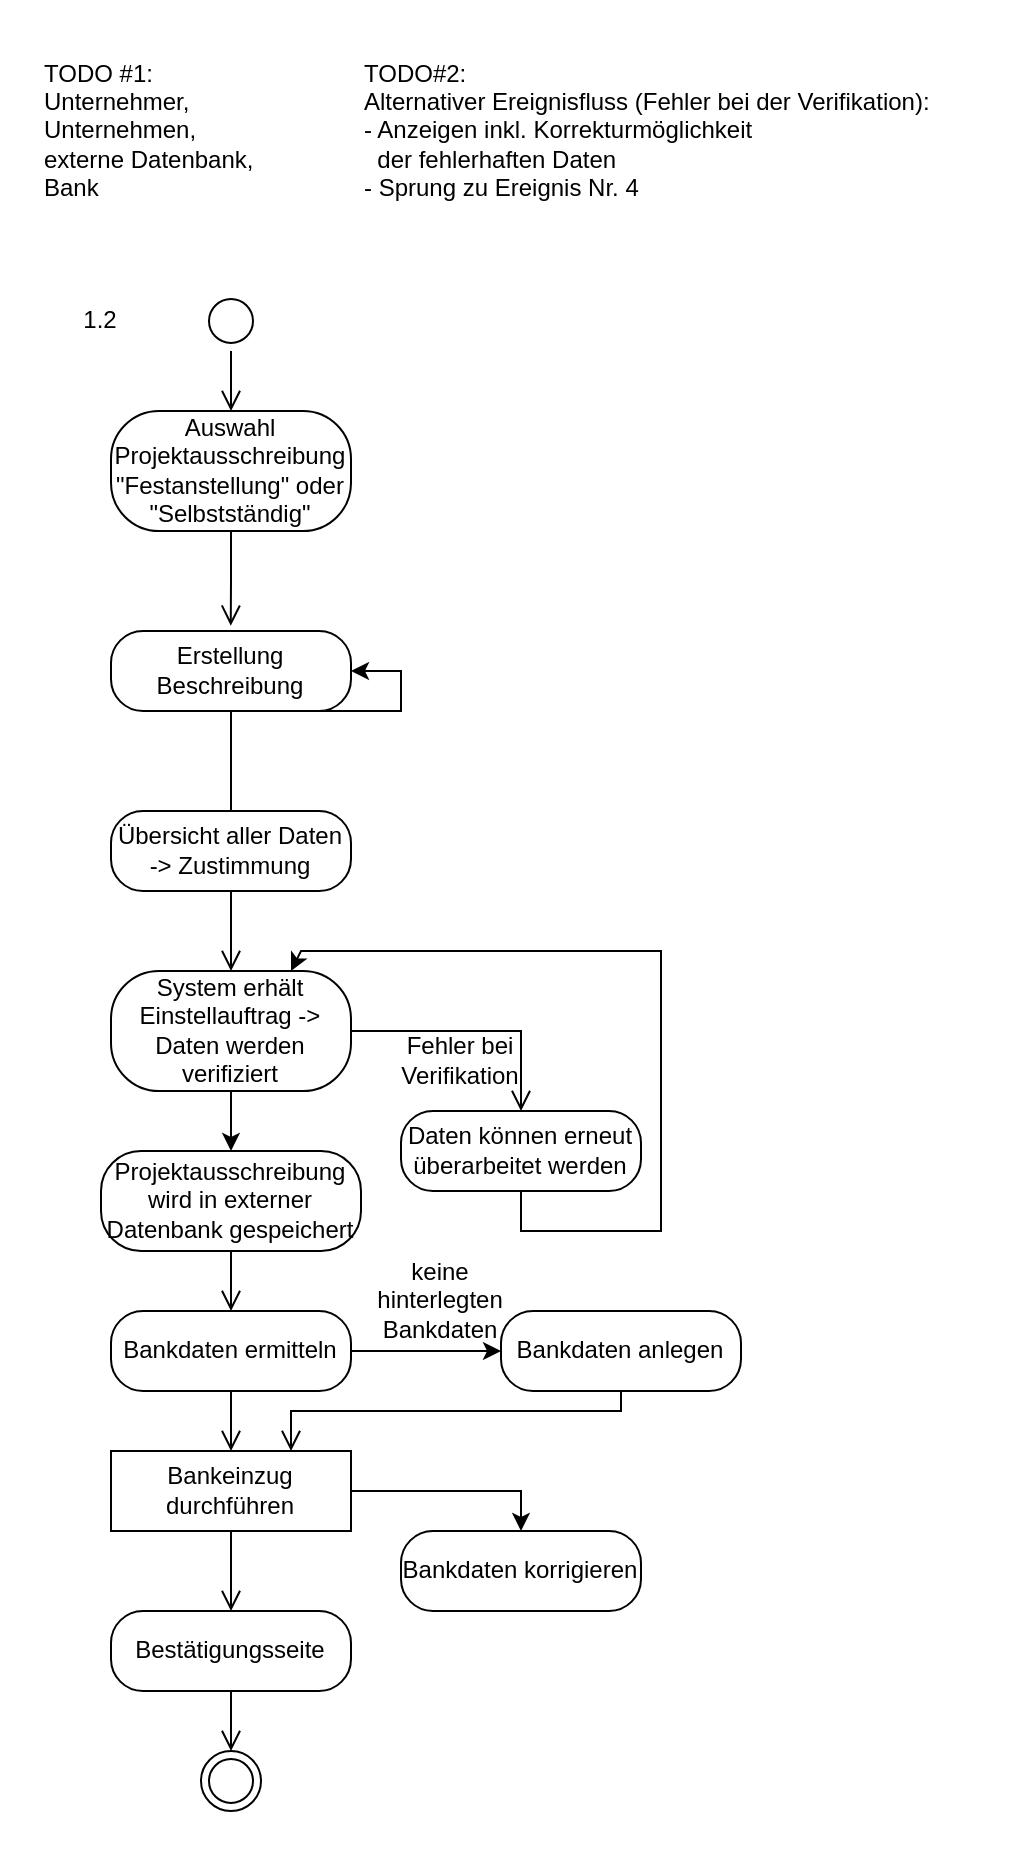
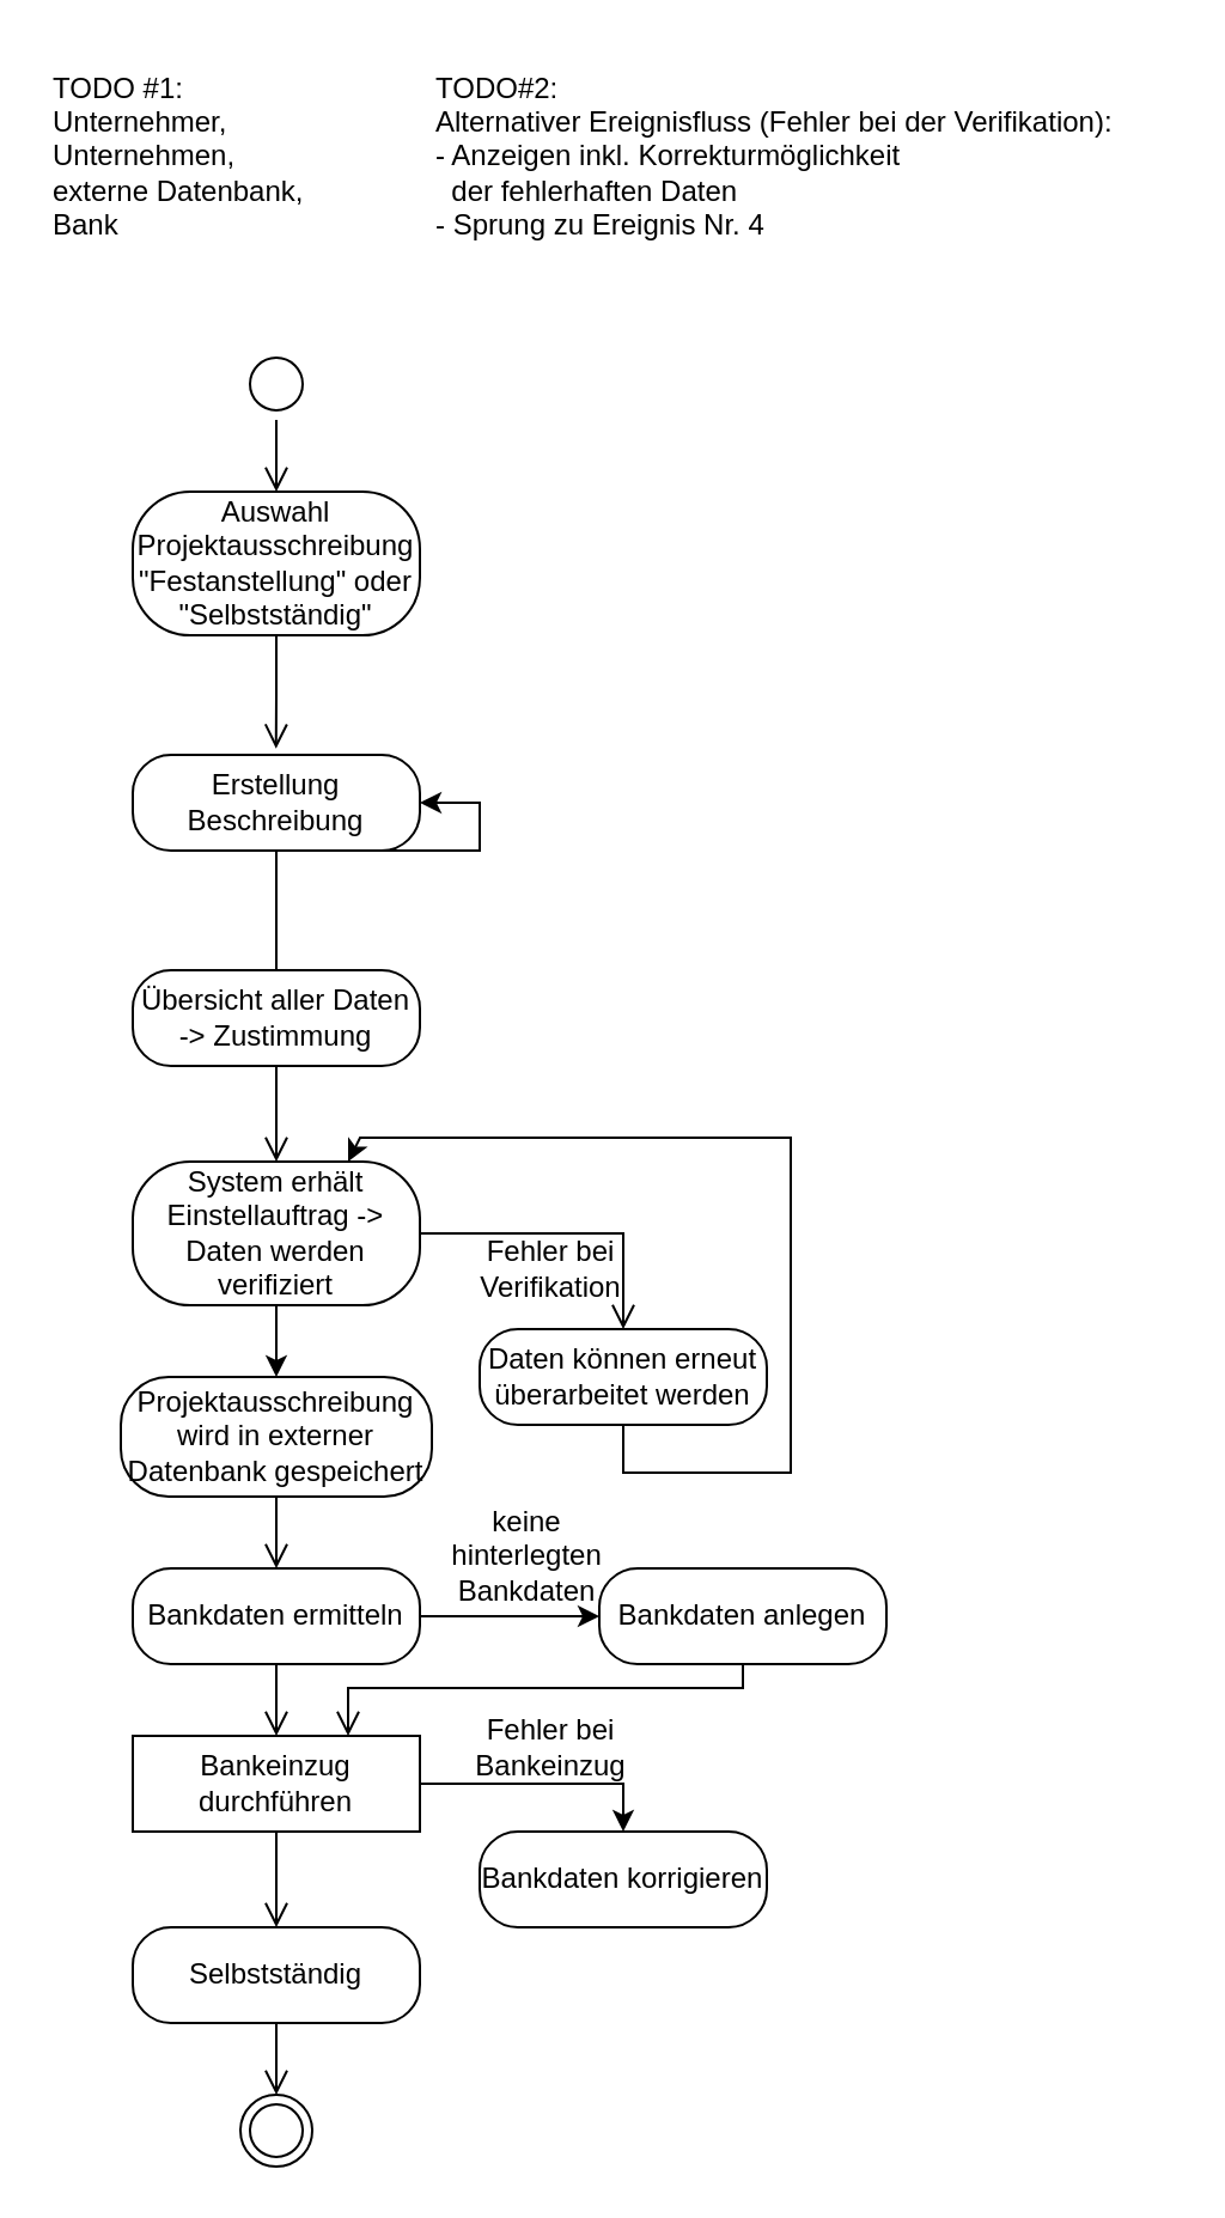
  <mxCell id="0" />
  <mxCell id="1" parent="0" />
  <mxCell id="2" value="TODO #1:&lt;div&gt;Unternehmer,&lt;/div&gt;&lt;div&gt;Unternehmen,&lt;/div&gt;&lt;div&gt;externe Datenbank,&lt;/div&gt;&lt;div&gt;Bank&lt;/div&gt;" style="text;html=1;align=left;verticalAlign=middle;whiteSpace=wrap;rounded=0;" vertex="1" parent="1"><mxGeometry x="20" y="25" width="120" height="80" as="geometry" /></mxCell>
- <mxCell id="3" value="1.2" style="text;html=1;align=center;verticalAlign=middle;whiteSpace=wrap;rounded=0;" vertex="1" parent="1"><mxGeometry x="20" y="145" width="60" height="30" as="geometry" /></mxCell>
  <mxCell id="4" value="TODO#2:&lt;div&gt;Alternativer Ereignisfluss (Fehler bei der Verifikation):&lt;/div&gt;&lt;div&gt;- Anzeigen inkl. Korrekturmöglichkeit&amp;nbsp;&lt;/div&gt;&lt;div&gt;&amp;nbsp; der fehlerhaften Daten&lt;/div&gt;&lt;div&gt;- Sprung zu Ereignis Nr. 4&lt;/div&gt;" style="text;html=1;align=left;verticalAlign=middle;resizable=0;points=[];autosize=1;strokeColor=none;fillColor=none;" vertex="1" parent="1"><mxGeometry x="180" y="20" width="310" height="90" as="geometry" /></mxCell>
  <mxCell id="5" value="" style="ellipse;html=1;shape=startState;" vertex="1" parent="1"><mxGeometry x="100" y="145" width="30" height="30" as="geometry" /></mxCell>
  <mxCell id="6" value="" style="edgeStyle=orthogonalEdgeStyle;html=1;verticalAlign=bottom;endArrow=open;endSize=8;rounded=0;entryX=0.5;entryY=0;entryDx=0;entryDy=0;" edge="1" source="5" parent="1" target="7"><mxGeometry relative="1" as="geometry"><mxPoint x="115" y="235" as="targetPoint" /></mxGeometry></mxCell>
  <mxCell id="7" value="Auswahl Projektausschreibung &quot;Festanstellung&quot; oder &quot;Selbstständig&quot;" style="rounded=1;whiteSpace=wrap;html=1;arcSize=40;" vertex="1" parent="1"><mxGeometry x="55" y="205" width="120" height="60" as="geometry" /></mxCell>
  <mxCell id="8" value="" style="edgeStyle=orthogonalEdgeStyle;html=1;verticalAlign=bottom;endArrow=open;endSize=8;rounded=0;entryX=0.499;entryY=-0.067;entryDx=0;entryDy=0;entryPerimeter=0;" edge="1" source="7" parent="1" target="9"><mxGeometry relative="1" as="geometry"><mxPoint x="115" y="305" as="targetPoint" /></mxGeometry></mxCell>
  <mxCell id="9" value="Erstellung Beschreibung" style="rounded=1;whiteSpace=wrap;html=1;arcSize=40;" vertex="1" parent="1"><mxGeometry x="55" y="315" width="120" height="40" as="geometry" /></mxCell>
  <mxCell id="10" value="" style="edgeStyle=orthogonalEdgeStyle;html=1;verticalAlign=bottom;endArrow=none;endSize=8;rounded=0;entryX=0.5;entryY=0;entryDx=0;entryDy=0;" edge="1" source="9" parent="1" target="12"><mxGeometry relative="1" as="geometry"><mxPoint x="115" y="415" as="targetPoint" /></mxGeometry></mxCell>
  <mxCell id="11" value="" style="endArrow=classic;html=1;rounded=0;entryX=1;entryY=0.5;entryDx=0;entryDy=0;" edge="1" parent="1" target="9"><mxGeometry width="50" height="50" relative="1" as="geometry"><mxPoint x="120" y="355" as="sourcePoint" /><mxPoint x="250" y="225" as="targetPoint" /><Array as="points"><mxPoint x="200" y="355" /><mxPoint x="200" y="335" /></Array></mxGeometry></mxCell>
  <mxCell id="12" value="Übersicht aller Daten -&amp;gt; Zustimmung" style="rounded=1;whiteSpace=wrap;html=1;arcSize=40;" vertex="1" parent="1"><mxGeometry x="55" y="405" width="120" height="40" as="geometry" /></mxCell>
  <mxCell id="13" value="" style="edgeStyle=orthogonalEdgeStyle;html=1;verticalAlign=bottom;endArrow=open;endSize=8;rounded=0;entryX=0.5;entryY=0;entryDx=0;entryDy=0;" edge="1" source="12" parent="1" target="14"><mxGeometry relative="1" as="geometry"><mxPoint x="115" y="505" as="targetPoint" /></mxGeometry></mxCell>
  <mxCell id="14" value="System erhält Einstellauftrag -&amp;gt; Daten werden verifiziert" style="rounded=1;whiteSpace=wrap;html=1;arcSize=40;" vertex="1" parent="1"><mxGeometry x="55" y="485" width="120" height="60" as="geometry" /></mxCell>
  <mxCell id="15" value="" style="edgeStyle=orthogonalEdgeStyle;html=1;verticalAlign=bottom;endArrow=open;endSize=8;rounded=0;" edge="1" source="14" parent="1" target="16"><mxGeometry relative="1" as="geometry"><mxPoint x="115" y="595" as="targetPoint" /></mxGeometry></mxCell>
  <mxCell id="16" value="Daten können erneut überarbeitet werden" style="rounded=1;whiteSpace=wrap;html=1;arcSize=40;" vertex="1" parent="1"><mxGeometry x="200" y="555" width="120" height="40" as="geometry" /></mxCell>
  <mxCell id="17" value="" style="endArrow=classic;html=1;rounded=0;exitX=0.5;exitY=1;exitDx=0;exitDy=0;entryX=0.75;entryY=0;entryDx=0;entryDy=0;" edge="1" parent="1" source="16" target="14"><mxGeometry width="50" height="50" relative="1" as="geometry"><mxPoint x="200" y="545" as="sourcePoint" /><mxPoint x="250" y="495" as="targetPoint" /><Array as="points"><mxPoint x="260" y="615" /><mxPoint x="330" y="615" /><mxPoint x="330" y="475" /><mxPoint x="150" y="475" /></Array></mxGeometry></mxCell>
  <mxCell id="18" value="Fehler bei Verifikation" style="text;html=1;align=center;verticalAlign=middle;whiteSpace=wrap;rounded=0;" vertex="1" parent="1"><mxGeometry x="200" y="515" width="60" height="30" as="geometry" /></mxCell>
  <mxCell id="19" value="Projektausschreibung wird in externer Datenbank gespeichert" style="rounded=1;whiteSpace=wrap;html=1;arcSize=40;" vertex="1" parent="1"><mxGeometry x="50" y="575" width="130" height="50" as="geometry" /></mxCell>
  <mxCell id="20" value="" style="edgeStyle=orthogonalEdgeStyle;html=1;verticalAlign=bottom;endArrow=open;endSize=8;rounded=0;entryX=0.5;entryY=0;entryDx=0;entryDy=0;" edge="1" source="19" parent="1" target="22"><mxGeometry relative="1" as="geometry"><mxPoint x="115" y="675" as="targetPoint" /></mxGeometry></mxCell>
  <mxCell id="21" value="" style="endArrow=classic;html=1;rounded=0;exitX=0.5;exitY=1;exitDx=0;exitDy=0;entryX=0.5;entryY=0;entryDx=0;entryDy=0;" edge="1" parent="1" source="14" target="19"><mxGeometry width="50" height="50" relative="1" as="geometry"><mxPoint x="200" y="595" as="sourcePoint" /><mxPoint x="250" y="545" as="targetPoint" /></mxGeometry></mxCell>
  <mxCell id="22" value="Bankdaten ermitteln" style="rounded=1;whiteSpace=wrap;html=1;arcSize=40;" vertex="1" parent="1"><mxGeometry x="55" y="655" width="120" height="40" as="geometry" /></mxCell>
  <mxCell id="23" value="" style="edgeStyle=orthogonalEdgeStyle;html=1;verticalAlign=bottom;endArrow=open;endSize=8;rounded=0;entryX=0.5;entryY=0;entryDx=0;entryDy=0;" edge="1" source="22" parent="1" target="24"><mxGeometry relative="1" as="geometry"><mxPoint x="230" y="695" as="targetPoint" /></mxGeometry></mxCell>
  <mxCell id="24" value="Bankeinzug durchführen" style="whiteSpace=wrap;html=1;arcSize=40;rounded=0;" vertex="1" parent="1"><mxGeometry x="55" y="725" width="120" height="40" as="geometry" /></mxCell>
  <mxCell id="25" value="" style="edgeStyle=orthogonalEdgeStyle;html=1;verticalAlign=bottom;endArrow=open;endSize=8;rounded=0;entryX=0.5;entryY=0;entryDx=0;entryDy=0;" edge="1" source="24" parent="1" target="26"><mxGeometry relative="1" as="geometry"><mxPoint x="115" y="825" as="targetPoint" /></mxGeometry></mxCell>
- <mxCell id="26" value="Bestätigungsseite" style="rounded=1;whiteSpace=wrap;html=1;arcSize=40;" vertex="1" parent="1"><mxGeometry x="55" y="805" width="120" height="40" as="geometry" /></mxCell>
+ <mxCell id="26" value="Selbstständig" style="rounded=1;whiteSpace=wrap;html=1;arcSize=40;" vertex="1" parent="1"><mxGeometry x="55" y="805" width="120" height="40" as="geometry" /></mxCell>
  <mxCell id="27" value="" style="edgeStyle=orthogonalEdgeStyle;html=1;verticalAlign=bottom;endArrow=open;endSize=8;rounded=0;entryX=0.5;entryY=0;entryDx=0;entryDy=0;" edge="1" source="26" parent="1" target="28"><mxGeometry relative="1" as="geometry"><mxPoint x="115" y="925" as="targetPoint" /></mxGeometry></mxCell>
  <mxCell id="28" value="" style="ellipse;html=1;shape=endState;" vertex="1" parent="1"><mxGeometry x="100" y="875" width="30" height="30" as="geometry" /></mxCell>
  <mxCell id="29" value="Bankdaten anlegen" style="rounded=1;whiteSpace=wrap;html=1;arcSize=40;" vertex="1" parent="1"><mxGeometry x="250" y="655" width="120" height="40" as="geometry" /></mxCell>
  <mxCell id="30" value="" style="edgeStyle=orthogonalEdgeStyle;html=1;verticalAlign=bottom;endArrow=open;endSize=8;rounded=0;entryX=0.75;entryY=0;entryDx=0;entryDy=0;" edge="1" source="29" parent="1" target="24"><mxGeometry relative="1" as="geometry"><mxPoint x="240" y="745" as="targetPoint" /><Array as="points"><mxPoint x="145" y="705" /></Array></mxGeometry></mxCell>
  <mxCell id="31" value="" style="endArrow=classic;html=1;rounded=0;exitX=1;exitY=0.5;exitDx=0;exitDy=0;" edge="1" parent="1" source="22"><mxGeometry width="50" height="50" relative="1" as="geometry"><mxPoint x="210" y="725" as="sourcePoint" /><mxPoint x="250" y="675" as="targetPoint" /></mxGeometry></mxCell>
  <mxCell id="32" value="keine hinterlegten Bankdaten" style="text;html=1;align=center;verticalAlign=middle;whiteSpace=wrap;rounded=0;" vertex="1" parent="1"><mxGeometry x="190" y="635" width="60" height="30" as="geometry" /></mxCell>
  <mxCell id="33" value="Bankdaten korrigieren" style="rounded=1;whiteSpace=wrap;html=1;arcSize=40;" vertex="1" parent="1"><mxGeometry x="200" y="765" width="120" height="40" as="geometry" /></mxCell>
  <mxCell id="34" value="" style="endArrow=classic;html=1;rounded=0;entryX=0.5;entryY=0;entryDx=0;entryDy=0;exitX=1;exitY=0.5;exitDx=0;exitDy=0;" edge="1" parent="1" source="24" target="33"><mxGeometry width="50" height="50" relative="1" as="geometry"><mxPoint x="210" y="845" as="sourcePoint" /><mxPoint x="260" y="795" as="targetPoint" /><Array as="points"><mxPoint x="260" y="745" /></Array></mxGeometry></mxCell>
+ <mxCell id="35" value="Fehler bei Bankeinzug" style="text;html=1;align=center;verticalAlign=middle;whiteSpace=wrap;rounded=0;" vertex="1" parent="1"><mxGeometry x="200" y="715" width="60" height="30" as="geometry" /></mxCell>
